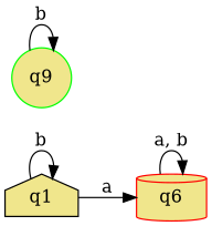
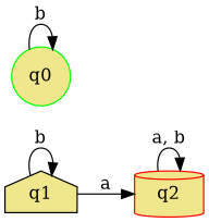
  digraph {
    rankdir=LR
    node [fillcolor=khaki style=filled]
-   q2 [color=red shape=cylinder label=q6]
-   q0 [color=green shape=circle label=q9]
+   q2 [color=red shape=cylinder]
+   q0 [color=green shape=circle]
    q1 [shape=house]
    q2 -> q2 [label="a, b"]
    q0 -> q0 [label=b]
    q1 -> q2 [label=a]
    q1 -> q1 [label=b]
  }
